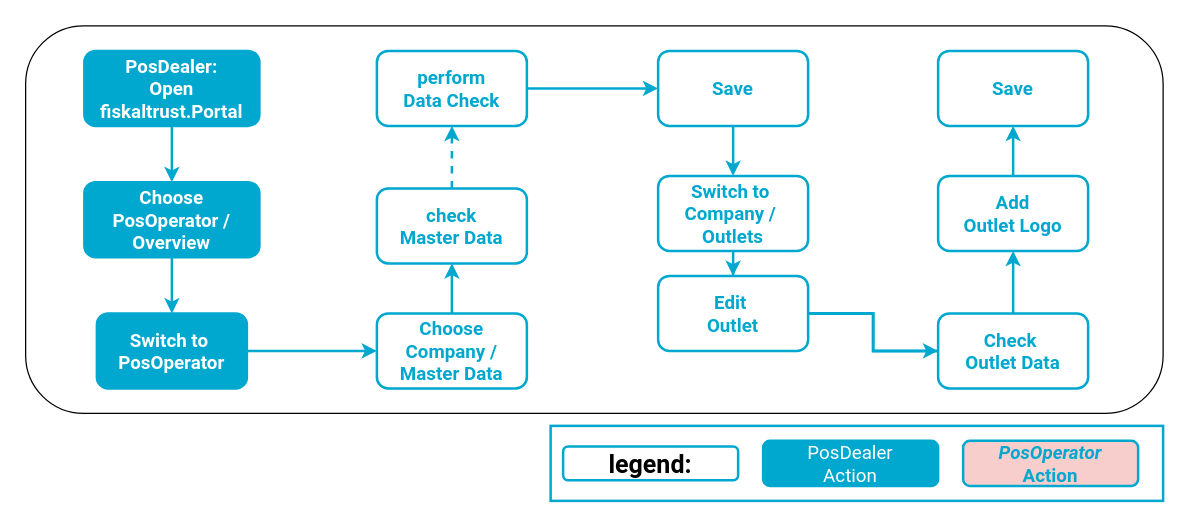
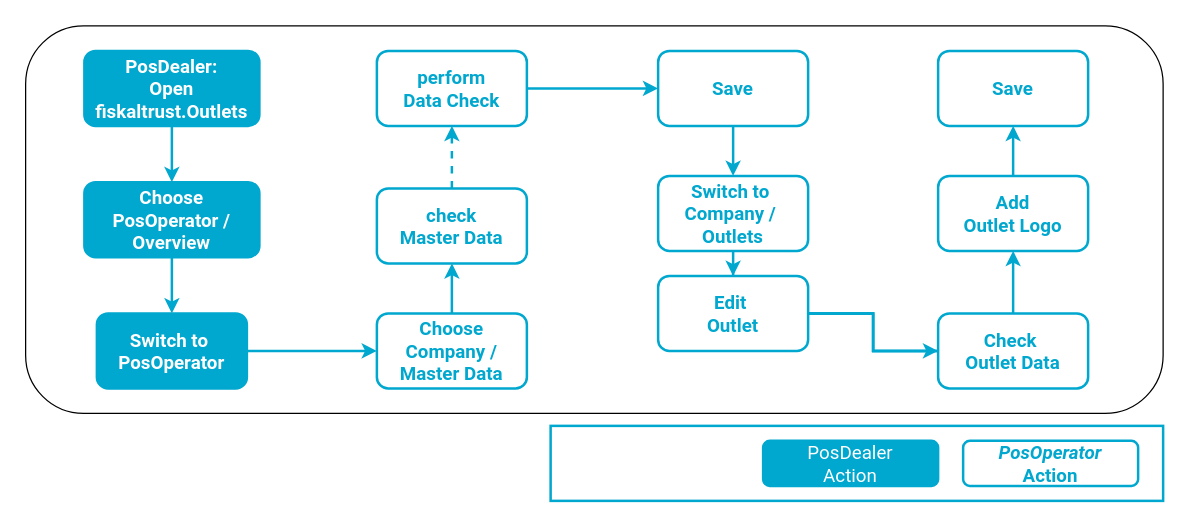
  <mxCell id="0" />
  <mxCell id="1" parent="0" />
  <mxCell id="2" value="" style="rounded=1;whiteSpace=wrap;html=1;" parent="1" vertex="1"><mxGeometry x="20" y="20" width="910" height="310" as="geometry" /></mxCell>
  <mxCell id="3" value="" style="edgeStyle=orthogonalEdgeStyle;rounded=0;orthogonalLoop=1;jettySize=auto;html=1;fontFamily=Roboto;fontSize=24;fontColor=#00A7CE;strokeColor=#00A7CE;fontStyle=1;strokeWidth=2;" parent="1" source="4" target="6" edge="1"><mxGeometry relative="1" as="geometry" /></mxCell>
- <mxCell id="4" value="PosDealer:&lt;br&gt;Open fiskaltrust.Portal&lt;span style=&quot;font-size: 15px;&quot;&gt;&lt;br&gt;&lt;/span&gt;" style="whiteSpace=wrap;html=1;rounded=1;fontColor=#FFFFFF;strokeColor=#00A7CE;fillColor=#00A7CE;fontFamily=Roboto;fontSize=15;fontStyle=1;strokeWidth=2;" parent="1" vertex="1"><mxGeometry x="67" y="40" width="140" height="60" as="geometry" /></mxCell>
+ <mxCell id="4" value="PosDealer:&lt;br&gt;Open fiskaltrust.Outlets&lt;span style=&quot;font-size: 15px;&quot;&gt;&lt;br&gt;&lt;/span&gt;" style="whiteSpace=wrap;html=1;rounded=1;fontColor=#FFFFFF;strokeColor=#00A7CE;fillColor=#00A7CE;fontFamily=Roboto;fontSize=15;fontStyle=1;strokeWidth=2;" parent="1" vertex="1"><mxGeometry x="67" y="40" width="140" height="60" as="geometry" /></mxCell>
  <mxCell id="5" value="" style="edgeStyle=orthogonalEdgeStyle;shape=connector;rounded=0;orthogonalLoop=1;jettySize=auto;html=1;labelBackgroundColor=default;fontFamily=Roboto;fontSize=24;fontColor=#00A7CE;endArrow=classic;strokeColor=#00A7CE;strokeWidth=2;" parent="1" source="6" target="8" edge="1"><mxGeometry relative="1" as="geometry" /></mxCell>
  <mxCell id="6" value="Choose&lt;br&gt;PosOperator / Overview" style="whiteSpace=wrap;html=1;rounded=1;fontFamily=Roboto;fontSize=15;fontColor=#FFFFFF;strokeColor=#00A7CE;fillColor=#00A7CE;fontStyle=1;strokeWidth=2;" parent="1" vertex="1"><mxGeometry x="67" y="145" width="140" height="60" as="geometry" /></mxCell>
  <mxCell id="7" value="" style="edgeStyle=orthogonalEdgeStyle;shape=connector;rounded=0;orthogonalLoop=1;jettySize=auto;html=1;labelBackgroundColor=default;fontFamily=Roboto;fontSize=24;fontColor=#00A7CE;endArrow=classic;strokeColor=#00A7CE;strokeWidth=2;" parent="1" source="8" target="10" edge="1"><mxGeometry relative="1" as="geometry" /></mxCell>
  <mxCell id="8" value="Switch to&amp;nbsp;&lt;br&gt;PosOperator" style="whiteSpace=wrap;html=1;fontSize=15;fontFamily=Roboto;fillColor=#00A7CE;strokeColor=#00A7CE;fontColor=#FFFFFF;rounded=1;fontStyle=1;strokeWidth=2;" parent="1" vertex="1"><mxGeometry x="77" y="250" width="120" height="60" as="geometry" /></mxCell>
  <mxCell id="9" value="" style="edgeStyle=orthogonalEdgeStyle;shape=connector;rounded=0;orthogonalLoop=1;jettySize=auto;html=1;labelBackgroundColor=default;fontFamily=Roboto;fontSize=24;fontColor=#00A7CE;endArrow=classic;strokeColor=#00A7CE;strokeWidth=2;" parent="1" source="10" target="12" edge="1"><mxGeometry relative="1" as="geometry" /></mxCell>
  <mxCell id="10" value="Choose&lt;br&gt;Company / Master Data" style="whiteSpace=wrap;html=1;fontSize=15;fontFamily=Roboto;fillColor=default;strokeColor=#00A7CE;fontColor=#00A7CE;rounded=1;fontStyle=1;strokeWidth=2;verticalAlign=middle;gradientColor=none;" parent="1" vertex="1"><mxGeometry x="301" y="250" width="120" height="60" as="geometry" /></mxCell>
  <mxCell id="11" value="" style="edgeStyle=orthogonalEdgeStyle;rounded=0;orthogonalLoop=1;jettySize=auto;html=1;fontSize=24;fontFamily=Roboto;strokeColor=#00A7CE;fontColor=#00A7CE;strokeWidth=2;dashed=1;" parent="1" source="12" target="14" edge="1"><mxGeometry relative="1" as="geometry" /></mxCell>
  <mxCell id="12" value="check&lt;br&gt;Master Data" style="whiteSpace=wrap;html=1;fontSize=15;fontFamily=Roboto;fillColor=default;strokeColor=#00A7CE;fontColor=#00A7CE;rounded=1;fontStyle=1;strokeWidth=2;" parent="1" vertex="1"><mxGeometry x="301" y="150" width="120" height="60" as="geometry" /></mxCell>
  <mxCell id="13" value="" style="edgeStyle=orthogonalEdgeStyle;shape=connector;rounded=0;orthogonalLoop=1;jettySize=auto;html=1;labelBackgroundColor=default;fontFamily=Roboto;fontSize=24;fontColor=#00A7CE;endArrow=classic;strokeColor=#00A7CE;strokeWidth=2;" parent="1" source="14" target="16" edge="1"><mxGeometry relative="1" as="geometry" /></mxCell>
  <mxCell id="14" value="perform&lt;br&gt;Data Check" style="whiteSpace=wrap;html=1;fontSize=15;fontFamily=Roboto;fillColor=default;strokeColor=#00A7CE;fontColor=#00A7CE;rounded=1;fontStyle=1;strokeWidth=2;" parent="1" vertex="1"><mxGeometry x="301" y="40" width="120" height="60" as="geometry" /></mxCell>
  <mxCell id="15" value="" style="edgeStyle=orthogonalEdgeStyle;shape=connector;rounded=0;orthogonalLoop=1;jettySize=auto;html=1;labelBackgroundColor=default;fontFamily=Roboto;fontSize=24;fontColor=#00A7CE;endArrow=classic;strokeColor=#00A7CE;strokeWidth=2;" parent="1" source="16" target="18" edge="1"><mxGeometry relative="1" as="geometry" /></mxCell>
  <mxCell id="16" value="Save" style="whiteSpace=wrap;html=1;fontSize=15;fontFamily=Roboto;fillColor=default;strokeColor=#00A7CE;fontColor=#00A7CE;rounded=1;fontStyle=1;strokeWidth=2;" parent="1" vertex="1"><mxGeometry x="526" y="40" width="120" height="60" as="geometry" /></mxCell>
  <mxCell id="17" value="" style="edgeStyle=orthogonalEdgeStyle;shape=connector;rounded=0;orthogonalLoop=1;jettySize=auto;html=1;labelBackgroundColor=default;fontFamily=Roboto;fontSize=24;fontColor=#00A7CE;endArrow=classic;strokeColor=#00A7CE;strokeWidth=2;" parent="1" source="18" target="24" edge="1"><mxGeometry relative="1" as="geometry" /></mxCell>
  <mxCell id="18" value="&lt;span style=&quot;&quot;&gt;Switch to&amp;nbsp;&lt;/span&gt;&lt;br style=&quot;&quot;&gt;&lt;span style=&quot;&quot;&gt;Company /&amp;nbsp;&lt;br&gt;Outlets&lt;br&gt;&lt;/span&gt;" style="whiteSpace=wrap;html=1;fontSize=15;fontFamily=Roboto;fillColor=default;strokeColor=#00A7CE;fontColor=#00A7CE;rounded=1;fontStyle=1;strokeWidth=2;" parent="1" vertex="1"><mxGeometry x="526" y="140" width="120" height="60" as="geometry" /></mxCell>
  <mxCell id="19" value="" style="edgeStyle=orthogonalEdgeStyle;shape=connector;rounded=0;orthogonalLoop=1;jettySize=auto;html=1;labelBackgroundColor=default;fontFamily=Roboto;fontSize=24;fontColor=#00A7CE;endArrow=classic;strokeColor=#00A7CE;strokeWidth=2;" parent="1" source="24" target="26" edge="1"><mxGeometry relative="1" as="geometry" /></mxCell>
  <mxCell id="20" value="" style="edgeStyle=orthogonalEdgeStyle;shape=connector;rounded=0;orthogonalLoop=1;jettySize=auto;html=1;labelBackgroundColor=default;fontFamily=Roboto;fontSize=24;fontColor=#00A7CE;endArrow=classic;strokeColor=#00A7CE;strokeWidth=2;startArrow=none;" parent="1" source="26" target="22" edge="1"><mxGeometry relative="1" as="geometry" /></mxCell>
  <mxCell id="21" value="" style="edgeStyle=orthogonalEdgeStyle;shape=connector;rounded=0;orthogonalLoop=1;jettySize=auto;html=1;labelBackgroundColor=default;fontFamily=Roboto;fontSize=24;fontColor=#00A7CE;endArrow=classic;strokeColor=#00A7CE;strokeWidth=2;" parent="1" source="22" target="23" edge="1"><mxGeometry relative="1" as="geometry" /></mxCell>
  <mxCell id="22" value="Add&lt;br&gt;Outlet Logo" style="whiteSpace=wrap;html=1;fontSize=15;fontFamily=Roboto;fillColor=default;strokeColor=#00A7CE;fontColor=#00A7CE;rounded=1;fontStyle=1;strokeWidth=2;" parent="1" vertex="1"><mxGeometry x="750" y="140" width="120" height="60" as="geometry" /></mxCell>
  <mxCell id="23" value="Save" style="whiteSpace=wrap;html=1;fontSize=15;fontFamily=Roboto;fillColor=default;strokeColor=#00A7CE;fontColor=#00A7CE;rounded=1;fontStyle=1;strokeWidth=2;" parent="1" vertex="1"><mxGeometry x="750" y="40" width="120" height="60" as="geometry" /></mxCell>
  <mxCell id="24" value="Edit&amp;nbsp;&lt;br&gt;Outlet" style="whiteSpace=wrap;html=1;fontSize=15;fontFamily=Roboto;fillColor=default;strokeColor=#00A7CE;fontColor=#00A7CE;rounded=1;fontStyle=1;strokeWidth=2;" parent="1" vertex="1"><mxGeometry x="526" y="220" width="120" height="60" as="geometry" /></mxCell>
  <mxCell id="25" value="" style="edgeStyle=orthogonalEdgeStyle;shape=connector;rounded=0;orthogonalLoop=1;jettySize=auto;html=1;labelBackgroundColor=default;fontFamily=Roboto;fontSize=24;fontColor=#00A7CE;endArrow=none;strokeColor=#00A7CE;strokeWidth=2;" edge="1" parent="1" source="26" target="24"><mxGeometry relative="1" as="geometry"><mxPoint x="740" y="230" as="sourcePoint" /><mxPoint x="544" y="330" as="targetPoint" /></mxGeometry></mxCell>
  <mxCell id="26" value="Check&amp;nbsp;&lt;br&gt;Outlet Data" style="whiteSpace=wrap;html=1;fontSize=15;fontFamily=Roboto;fillColor=default;strokeColor=#00A7CE;fontColor=#00A7CE;rounded=1;fontStyle=1;strokeWidth=2;" parent="1" vertex="1"><mxGeometry x="750" y="250" width="120" height="60" as="geometry" /></mxCell>
  <mxCell id="27" value="" style="edgeStyle=orthogonalEdgeStyle;shape=connector;rounded=0;orthogonalLoop=1;jettySize=auto;html=1;labelBackgroundColor=default;fontFamily=Roboto;fontSize=24;fontColor=#00A7CE;endArrow=none;strokeColor=#00A7CE;strokeWidth=2;startArrow=none;" edge="1" parent="1" source="24" target="26"><mxGeometry relative="1" as="geometry"><mxPoint x="610" y="280" as="sourcePoint" /><mxPoint x="830" y="120" as="targetPoint" /></mxGeometry></mxCell>
  <mxCell id="28" value="" style="group" vertex="1" connectable="0" parent="1"><mxGeometry x="440" y="340" width="490" height="60" as="geometry" /></mxCell>
  <mxCell id="29" value="" style="rounded=0;whiteSpace=wrap;html=1;fillColor=none;strokeWidth=2;strokeColor=#00A7CE;" parent="28" vertex="1"><mxGeometry width="490" height="60" as="geometry" /></mxCell>
  <mxCell id="30" value="&lt;span style=&quot;font-size: 15px&quot;&gt;PosDealer&lt;br&gt;Action&lt;/span&gt;" style="whiteSpace=wrap;html=1;rounded=1;fontFamily=Roboto;fontSize=15;fontColor=#FFFFFF;strokeColor=#00A7CE;fillColor=#00A7CE;strokeWidth=2;" parent="28" vertex="1"><mxGeometry x="170" y="11.984" width="140" height="36.036" as="geometry" /></mxCell>
- <mxCell id="31" value="&lt;i&gt;PosOperator&lt;br&gt;&lt;/i&gt;Action" style="whiteSpace=wrap;html=1;rounded=1;fontFamily=Roboto;fontStyle=1;fontSize=15;fontColor=#00A7CE;strokeColor=#00A7CE;strokeWidth=2;fillColor=#f8cecc;" parent="28" vertex="1"><mxGeometry x="330" y="11.984" width="140" height="36.036" as="geometry" /></mxCell>
- <mxCell id="32" value="&lt;font style=&quot;font-size: 20px&quot;&gt;legend:&lt;/font&gt;" style="whiteSpace=wrap;html=1;rounded=1;fontFamily=Roboto;fontStyle=1;fontSize=15;strokeWidth=2;strokeColor=#00A7CE;" parent="28" vertex="1"><mxGeometry x="10" y="16.489" width="140" height="27.027" as="geometry" /></mxCell>
+ <mxCell id="31" value="&lt;i&gt;PosOperator&lt;br&gt;&lt;/i&gt;Action" style="whiteSpace=wrap;html=1;rounded=1;fontFamily=Roboto;fontStyle=1;fontSize=15;fontColor=#00A7CE;strokeColor=#00A7CE;strokeWidth=2;" parent="28" vertex="1"><mxGeometry x="330" y="11.984" width="140" height="36.036" as="geometry" /></mxCell>
